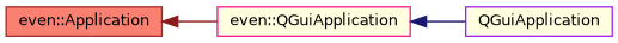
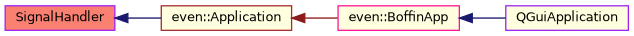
  digraph {
    fontname="DejaVu Sans"
    rankdir=LR
    node [color=purple fillcolor=lightyellow fontname="DejaVu Sans" fontsize=10 shape=record style=filled]
    edge [color=midnightblue dir=back fontname="DejaVu Sans" fontsize=10 labelfontname=Helvetica labelfontsize=10 style=solid]
    n1 [height=0.2 label=QGuiApplication width=0.4]
-   n2 [color=deeppink height=0.2 label="even::QGuiApplication" width=0.4]
-   n4 [color=brown fillcolor=salmon height=0.2 label="even::Application" width=0.4]
+   n2 [color=deeppink height=0.2 label="even::BoffinApp" width=0.4]
+   n3 [fillcolor=salmon height=0.2 label=SignalHandler width=0.4]
+   n4 [color=brown height=0.2 label="even::Application" width=0.4]
    n2 -> n1
+   n3 -> n4
    n4 -> n2 [color=firebrick4]
  }
